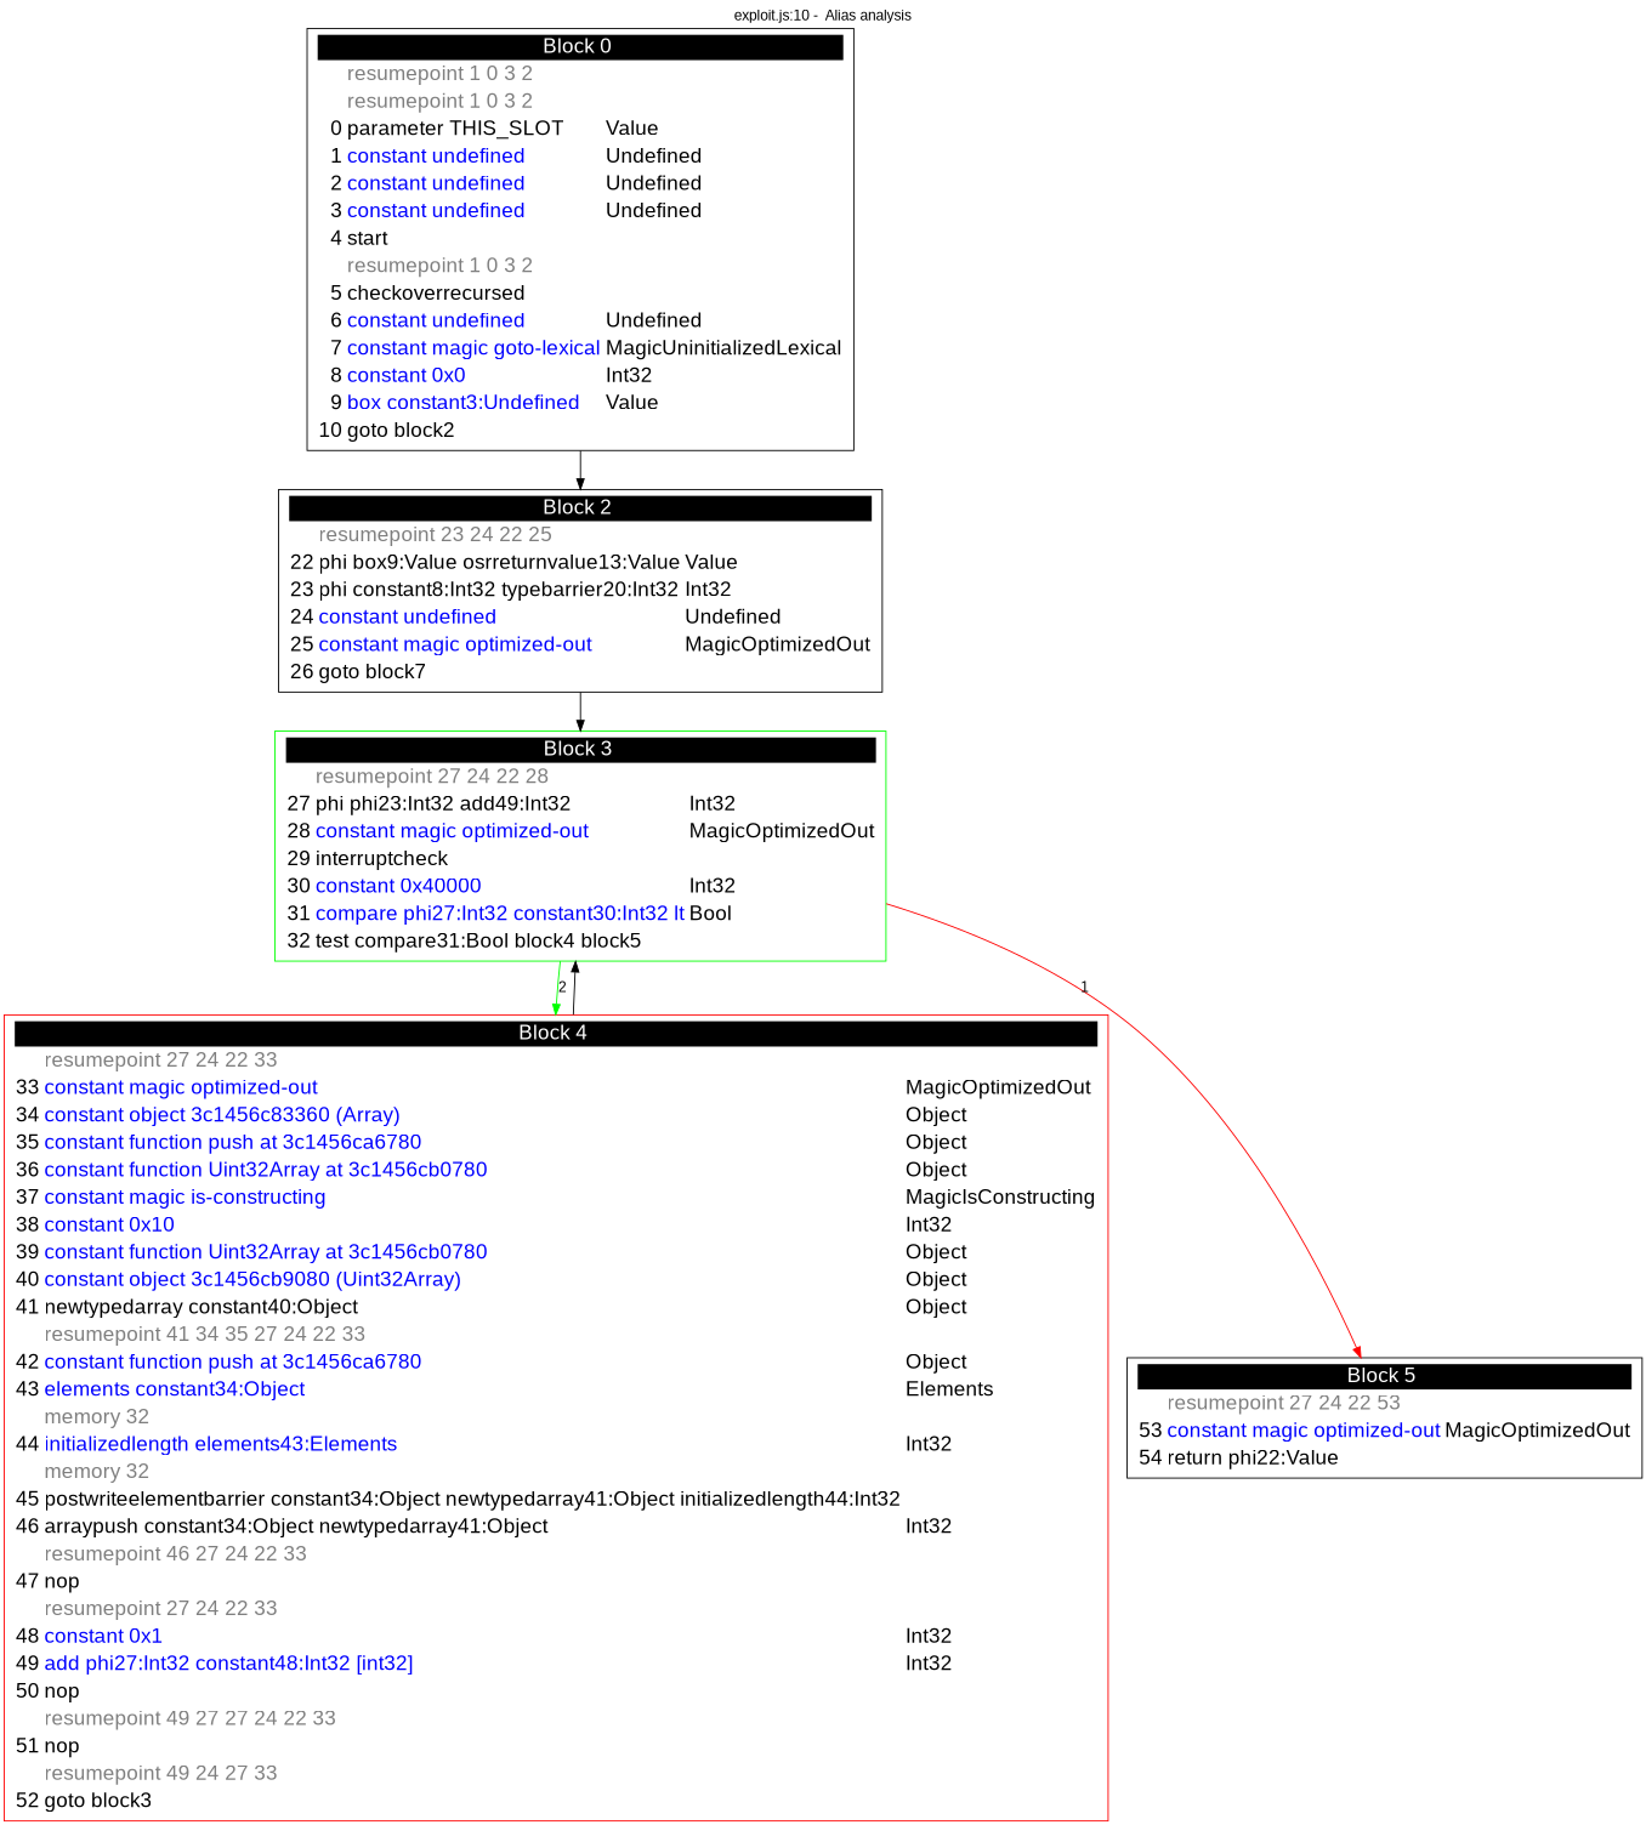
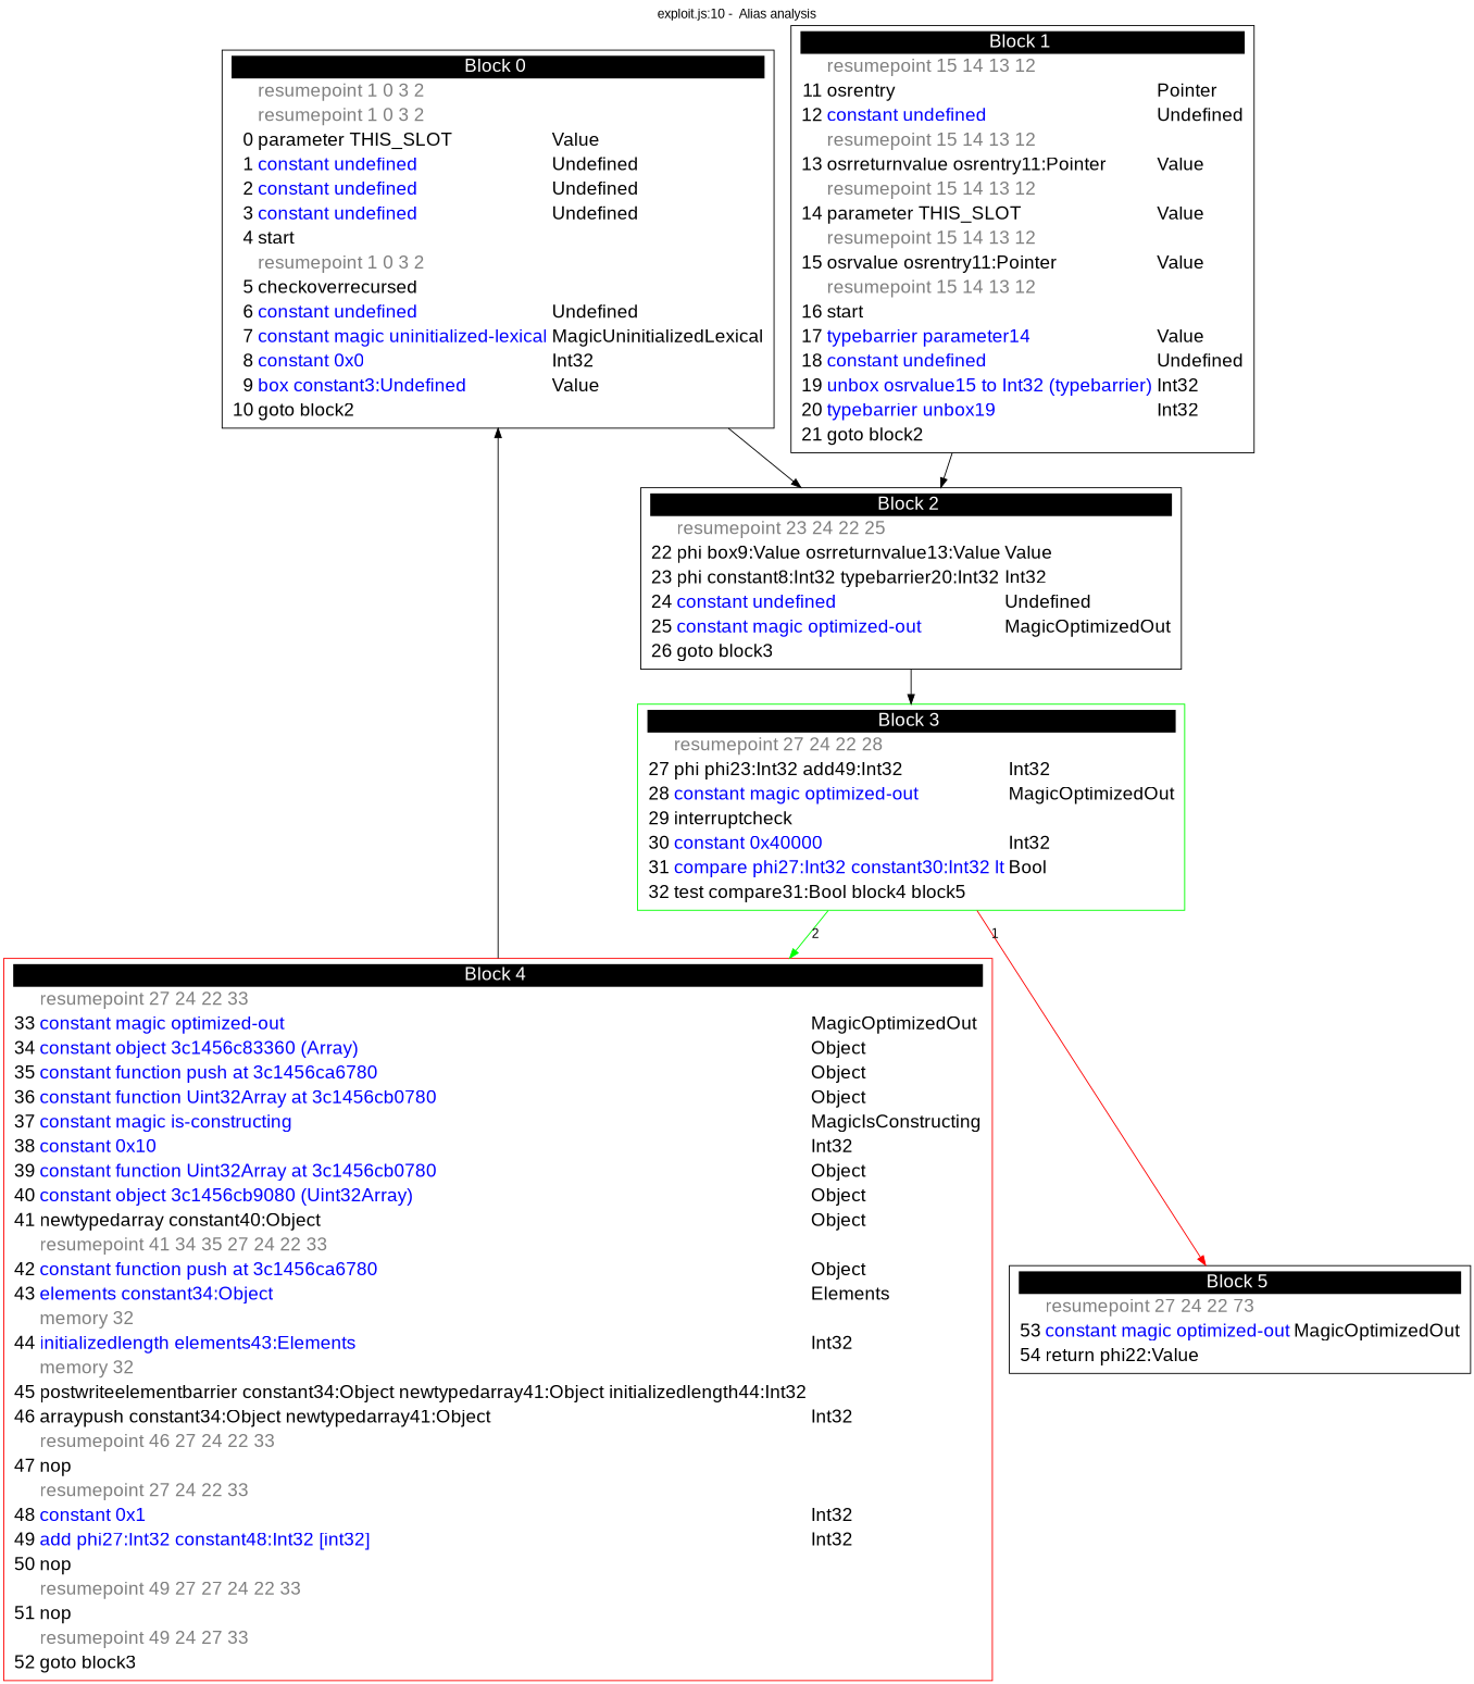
  digraph {
    fontname="Liberation Sans"
    label="exploit.js:10 -  Alias analysis"
    labelfontsize=30
    labelloc=t
    rankdir=TB
    splines=true
    node [fontname="Liberation Sans" fontsize=20 shape=box]
    edge [fontname="Liberation Sans"]
-   n1 [label=<<table border="0" cellborder="0" cellpadding="1"><tr><td align="center" bgcolor="black" colspan="3"><font color="white">Block 0 </font></td></tr><tr><td align="left"></td><td align="left"><font color="grey50">resumepoint 1 0 3 2 </font></td><td></td></tr><tr><td align="left"></td><td align="left"><font color="grey50">resumepoint 1 0 3 2 </font></td><td></td></tr><tr><td align="right" port="i0">0</td><td align="left">parameter THIS_SLOT</td><td align="left">Value</td></tr><tr><td align="right" port="i1">1</td><td align="left"><font color="blue">constant undefined</font></td><td align="left">Undefined</td></tr><tr><td align="right" port="i2">2</td><td align="left"><font color="blue">constant undefined</font></td><td align="left">Undefined</td></tr><tr><td align="right" port="i3">3</td><td align="left"><font color="blue">constant undefined</font></td><td align="left">Undefined</td></tr><tr><td align="right" port="i4">4</td><td align="left">start</td></tr><tr><td align="left"></td><td align="left"><font color="grey50">resumepoint 1 0 3 2 </font></td><td></td></tr><tr><td align="right" port="i5">5</td><td align="left">checkoverrecursed</td></tr><tr><td align="right" port="i6">6</td><td align="left"><font color="blue">constant undefined</font></td><td align="left">Undefined</td></tr><tr><td align="right" port="i7">7</td><td align="left"><font color="blue">constant magic goto-lexical</font></td><td align="left">MagicUninitializedLexical</td></tr><tr><td align="right" port="i8">8</td><td align="left"><font color="blue">constant 0x0</font></td><td align="left">Int32</td></tr><tr><td align="right" port="i9">9</td><td align="left"><font color="blue">box constant3:Undefined</font></td><td align="left">Value</td></tr><tr><td align="right" port="i10">10</td><td align="left">goto block2</td></tr></table>>]
-   n2 [label=<<table border="0" cellborder="0" cellpadding="1"><tr><td align="center" bgcolor="black" colspan="3"><font color="white">Block 2 </font></td></tr><tr><td align="left"></td><td align="left"><font color="grey50">resumepoint 23 24 22 25 </font></td><td></td></tr><tr><td align="right" port="i22">22</td><td align="left">phi box9:Value osrreturnvalue13:Value</td><td align="left">Value</td></tr><tr><td align="right" port="i23">23</td><td align="left">phi constant8:Int32 typebarrier20:Int32</td><td align="left">Int32</td></tr><tr><td align="right" port="i24">24</td><td align="left"><font color="blue">constant undefined</font></td><td align="left">Undefined</td></tr><tr><td align="right" port="i25">25</td><td align="left"><font color="blue">constant magic optimized-out</font></td><td align="left">MagicOptimizedOut</td></tr><tr><td align="right" port="i26">26</td><td align="left">goto block7</td></tr></table>>]
+   n1 [label=<<table border="0" cellborder="0" cellpadding="1"><tr><td align="center" bgcolor="black" colspan="3"><font color="white">Block 0 </font></td></tr><tr><td align="left"></td><td align="left"><font color="grey50">resumepoint 1 0 3 2 </font></td><td></td></tr><tr><td align="left"></td><td align="left"><font color="grey50">resumepoint 1 0 3 2 </font></td><td></td></tr><tr><td align="right" port="i0">0</td><td align="left">parameter THIS_SLOT</td><td align="left">Value</td></tr><tr><td align="right" port="i1">1</td><td align="left"><font color="blue">constant undefined</font></td><td align="left">Undefined</td></tr><tr><td align="right" port="i2">2</td><td align="left"><font color="blue">constant undefined</font></td><td align="left">Undefined</td></tr><tr><td align="right" port="i3">3</td><td align="left"><font color="blue">constant undefined</font></td><td align="left">Undefined</td></tr><tr><td align="right" port="i4">4</td><td align="left">start</td></tr><tr><td align="left"></td><td align="left"><font color="grey50">resumepoint 1 0 3 2 </font></td><td></td></tr><tr><td align="right" port="i5">5</td><td align="left">checkoverrecursed</td></tr><tr><td align="right" port="i6">6</td><td align="left"><font color="blue">constant undefined</font></td><td align="left">Undefined</td></tr><tr><td align="right" port="i7">7</td><td align="left"><font color="blue">constant magic uninitialized-lexical</font></td><td align="left">MagicUninitializedLexical</td></tr><tr><td align="right" port="i8">8</td><td align="left"><font color="blue">constant 0x0</font></td><td align="left">Int32</td></tr><tr><td align="right" port="i9">9</td><td align="left"><font color="blue">box constant3:Undefined</font></td><td align="left">Value</td></tr><tr><td align="right" port="i10">10</td><td align="left">goto block2</td></tr></table>>]
+   n2 [label=<<table border="0" cellborder="0" cellpadding="1"><tr><td align="center" bgcolor="black" colspan="3"><font color="white">Block 2 </font></td></tr><tr><td align="left"></td><td align="left"><font color="grey50">resumepoint 23 24 22 25 </font></td><td></td></tr><tr><td align="right" port="i22">22</td><td align="left">phi box9:Value osrreturnvalue13:Value</td><td align="left">Value</td></tr><tr><td align="right" port="i23">23</td><td align="left">phi constant8:Int32 typebarrier20:Int32</td><td align="left">Int32</td></tr><tr><td align="right" port="i24">24</td><td align="left"><font color="blue">constant undefined</font></td><td align="left">Undefined</td></tr><tr><td align="right" port="i25">25</td><td align="left"><font color="blue">constant magic optimized-out</font></td><td align="left">MagicOptimizedOut</td></tr><tr><td align="right" port="i26">26</td><td align="left">goto block3</td></tr></table>>]
    n3 [color=green label=<<table border="0" cellborder="0" cellpadding="1"><tr><td align="center" bgcolor="black" colspan="3"><font color="white">Block 3 </font></td></tr><tr><td align="left"></td><td align="left"><font color="grey50">resumepoint 27 24 22 28 </font></td><td></td></tr><tr><td align="right" port="i27">27</td><td align="left">phi phi23:Int32 add49:Int32</td><td align="left">Int32</td></tr><tr><td align="right" port="i28">28</td><td align="left"><font color="blue">constant magic optimized-out</font></td><td align="left">MagicOptimizedOut</td></tr><tr><td align="right" port="i29">29</td><td align="left">interruptcheck</td></tr><tr><td align="right" port="i30">30</td><td align="left"><font color="blue">constant 0x40000</font></td><td align="left">Int32</td></tr><tr><td align="right" port="i31">31</td><td align="left"><font color="blue">compare phi27:Int32 constant30:Int32 lt</font></td><td align="left">Bool</td></tr><tr><td align="right" port="i32">32</td><td align="left">test compare31:Bool block4 block5</td></tr></table>>]
+   n4 [label=<<table border="0" cellborder="0" cellpadding="1"><tr><td align="center" bgcolor="black" colspan="3"><font color="white">Block 1 </font></td></tr><tr><td align="left"></td><td align="left"><font color="grey50">resumepoint 15 14 13 12 </font></td><td></td></tr><tr><td align="right" port="i11">11</td><td align="left">osrentry</td><td align="left">Pointer</td></tr><tr><td align="right" port="i12">12</td><td align="left"><font color="blue">constant undefined</font></td><td align="left">Undefined</td></tr><tr><td align="left"></td><td align="left"><font color="grey50">resumepoint 15 14 13 12 </font></td><td></td></tr><tr><td align="right" port="i13">13</td><td align="left">osrreturnvalue osrentry11:Pointer</td><td align="left">Value</td></tr><tr><td align="left"></td><td align="left"><font color="grey50">resumepoint 15 14 13 12 </font></td><td></td></tr><tr><td align="right" port="i14">14</td><td align="left">parameter THIS_SLOT</td><td align="left">Value</td></tr><tr><td align="left"></td><td align="left"><font color="grey50">resumepoint 15 14 13 12 </font></td><td></td></tr><tr><td align="right" port="i15">15</td><td align="left">osrvalue osrentry11:Pointer</td><td align="left">Value</td></tr><tr><td align="left"></td><td align="left"><font color="grey50">resumepoint 15 14 13 12 </font></td><td></td></tr><tr><td align="right" port="i16">16</td><td align="left">start</td></tr><tr><td align="right" port="i17">17</td><td align="left"><font color="blue">typebarrier parameter14</font></td><td align="left">Value</td></tr><tr><td align="right" port="i18">18</td><td align="left"><font color="blue">constant undefined</font></td><td align="left">Undefined</td></tr><tr><td align="right" port="i19">19</td><td align="left"><font color="blue">unbox osrvalue15 to Int32 (typebarrier)</font></td><td align="left">Int32</td></tr><tr><td align="right" port="i20">20</td><td align="left"><font color="blue">typebarrier unbox19</font></td><td align="left">Int32</td></tr><tr><td align="right" port="i21">21</td><td align="left">goto block2</td></tr></table>>]
    n5 [color=red label=<<table border="0" cellborder="0" cellpadding="1"><tr><td align="center" bgcolor="black" colspan="3"><font color="white">Block 4 </font></td></tr><tr><td align="left"></td><td align="left"><font color="grey50">resumepoint 27 24 22 33 </font></td><td></td></tr><tr><td align="right" port="i33">33</td><td align="left"><font color="blue">constant magic optimized-out</font></td><td align="left">MagicOptimizedOut</td></tr><tr><td align="right" port="i34">34</td><td align="left"><font color="blue">constant object 3c1456c83360 (Array)</font></td><td align="left">Object</td></tr><tr><td align="right" port="i35">35</td><td align="left"><font color="blue">constant function push at 3c1456ca6780</font></td><td align="left">Object</td></tr><tr><td align="right" port="i36">36</td><td align="left"><font color="blue">constant function Uint32Array at 3c1456cb0780</font></td><td align="left">Object</td></tr><tr><td align="right" port="i37">37</td><td align="left"><font color="blue">constant magic is-constructing</font></td><td align="left">MagicIsConstructing</td></tr><tr><td align="right" port="i38">38</td><td align="left"><font color="blue">constant 0x10</font></td><td align="left">Int32</td></tr><tr><td align="right" port="i39">39</td><td align="left"><font color="blue">constant function Uint32Array at 3c1456cb0780</font></td><td align="left">Object</td></tr><tr><td align="right" port="i40">40</td><td align="left"><font color="blue">constant object 3c1456cb9080 (Uint32Array)</font></td><td align="left">Object</td></tr><tr><td align="right" port="i41">41</td><td align="left">newtypedarray constant40:Object</td><td align="left">Object</td></tr><tr><td align="left"></td><td align="left"><font color="grey50">resumepoint 41 34 35 27 24 22 33 </font></td><td></td></tr><tr><td align="right" port="i42">42</td><td align="left"><font color="blue">constant function push at 3c1456ca6780</font></td><td align="left">Object</td></tr><tr><td align="right" port="i43">43</td><td align="left"><font color="blue">elements constant34:Object</font></td><td align="left">Elements</td></tr><tr><td align="left"></td><td align="left"><font color="grey50">memory 32 </font></td><td></td></tr><tr><td align="right" port="i44">44</td><td align="left"><font color="blue">initializedlength elements43:Elements</font></td><td align="left">Int32</td></tr><tr><td align="left"></td><td align="left"><font color="grey50">memory 32 </font></td><td></td></tr><tr><td align="right" port="i45">45</td><td align="left">postwriteelementbarrier constant34:Object newtypedarray41:Object initializedlength44:Int32</td></tr><tr><td align="right" port="i46">46</td><td align="left">arraypush constant34:Object newtypedarray41:Object</td><td align="left">Int32</td></tr><tr><td align="left"></td><td align="left"><font color="grey50">resumepoint 46 27 24 22 33 </font></td><td></td></tr><tr><td align="right" port="i47">47</td><td align="left">nop</td></tr><tr><td align="left"></td><td align="left"><font color="grey50">resumepoint 27 24 22 33 </font></td><td></td></tr><tr><td align="right" port="i48">48</td><td align="left"><font color="blue">constant 0x1</font></td><td align="left">Int32</td></tr><tr><td align="right" port="i49">49</td><td align="left"><font color="blue">add phi27:Int32 constant48:Int32 [int32]</font></td><td align="left">Int32</td></tr><tr><td align="right" port="i50">50</td><td align="left">nop</td></tr><tr><td align="left"></td><td align="left"><font color="grey50">resumepoint 49 27 27 24 22 33 </font></td><td></td></tr><tr><td align="right" port="i51">51</td><td align="left">nop</td></tr><tr><td align="left"></td><td align="left"><font color="grey50">resumepoint 49 24 27 33 </font></td><td></td></tr><tr><td align="right" port="i52">52</td><td align="left">goto block3</td></tr></table>>]
-   n6 [label=<<table border="0" cellborder="0" cellpadding="1"><tr><td align="center" bgcolor="black" colspan="3"><font color="white">Block 5 </font></td></tr><tr><td align="left"></td><td align="left"><font color="grey50">resumepoint 27 24 22 53 </font></td><td></td></tr><tr><td align="right" port="i53">53</td><td align="left"><font color="blue">constant magic optimized-out</font></td><td align="left">MagicOptimizedOut</td></tr><tr><td align="right" port="i54">54</td><td align="left">return phi22:Value</td></tr></table>>]
+   n6 [label=<<table border="0" cellborder="0" cellpadding="1"><tr><td align="center" bgcolor="black" colspan="3"><font color="white">Block 5 </font></td></tr><tr><td align="left"></td><td align="left"><font color="grey50">resumepoint 27 24 22 73 </font></td><td></td></tr><tr><td align="right" port="i53">53</td><td align="left"><font color="blue">constant magic optimized-out</font></td><td align="left">MagicOptimizedOut</td></tr><tr><td align="right" port="i54">54</td><td align="left">return phi22:Value</td></tr></table>>]
    n1 -> n2
    n2 -> n3
    n3 -> n5 [color=green label=2]
    n3 -> n6 [color=red label=1]
-   n5 -> n3
+   n4 -> n2
+   n5 -> n1
  }
